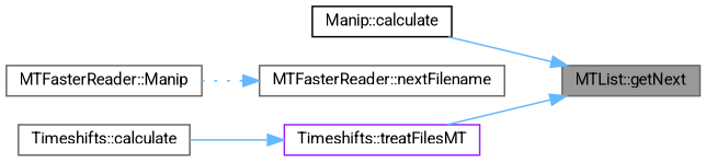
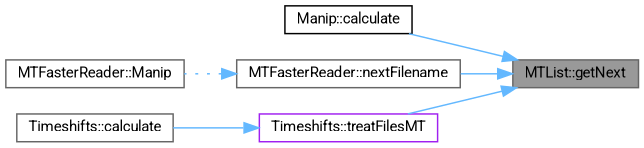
  digraph {
    fontname=Roboto
    rankdir=RL
    node [color=gray40 fillcolor=white fontname=Roboto fontsize=10 shape=box style=filled]
    edge [color=steelblue1 dir=back fontname=Roboto fontsize=10 labelfontname=Helvetica labelfontsize=10 style=solid]
    n1 [fillcolor=grey60 fontcolor=black height=0.2 label="MTList::getNext" width=0.4]
    n2 [color=black height=0.2 label="Manip::calculate" width=0.4]
    n3 [height=0.2 label="MTFasterReader::nextFilename" width=0.4]
    n4 [color=purple height=0.2 label="Timeshifts::treatFilesMT" width=0.4]
    n5 [height=0.2 label="MTFasterReader::Manip" width=0.4]
    n6 [height=0.2 label="Timeshifts::calculate" width=0.4]
    n1 -> n2
+   n1 -> n3
    n1 -> n4
    n3 -> n5 [style=dotted]
    n4 -> n6
  }
